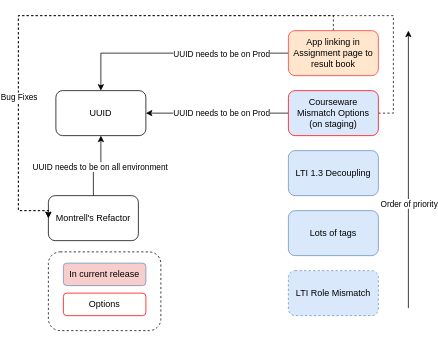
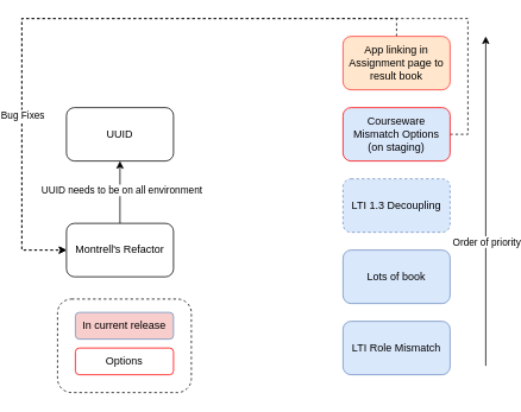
  <mxCell id="0" />
  <mxCell id="1" parent="0" />
  <mxCell id="2" value="" style="rounded=1;whiteSpace=wrap;html=1;strokeColor=#000000;dashed=1;" vertex="1" parent="1"><mxGeometry x="60" y="335" width="150" height="105" as="geometry" /></mxCell>
  <mxCell id="3" value="UUID" style="rounded=1;whiteSpace=wrap;html=1;" vertex="1" parent="1"><mxGeometry x="70" y="120" width="120" height="60" as="geometry" /></mxCell>
  <mxCell id="4" value="" style="edgeStyle=orthogonalEdgeStyle;rounded=0;orthogonalLoop=1;jettySize=auto;html=1;" edge="1" parent="1" source="6" target="3"><mxGeometry relative="1" as="geometry" /></mxCell>
  <mxCell id="5" value="UUID needs to be on all environment" style="edgeLabel;html=1;align=center;verticalAlign=middle;resizable=0;points=[];" vertex="1" connectable="0" parent="4"><mxGeometry x="0.074" y="-1" relative="1" as="geometry"><mxPoint as="offset" /></mxGeometry></mxCell>
- <mxCell id="6" value="Montrell's Refactor" style="rounded=1;whiteSpace=wrap;html=1;" vertex="1" parent="1"><mxGeometry x="60" y="260" width="120" height="60" as="geometry" /></mxCell>
- <mxCell id="7" style="edgeStyle=orthogonalEdgeStyle;rounded=0;orthogonalLoop=1;jettySize=auto;html=1;exitX=0;exitY=0.5;exitDx=0;exitDy=0;entryX=1;entryY=0.5;entryDx=0;entryDy=0;" edge="1" parent="1" source="10" target="3"><mxGeometry relative="1" as="geometry" /></mxCell>
- <mxCell id="8" value="UUID needs to be on Prod" style="edgeLabel;html=1;align=center;verticalAlign=middle;resizable=0;points=[];" vertex="1" connectable="0" parent="7"><mxGeometry x="0.081" y="-1" relative="1" as="geometry"><mxPoint x="13" as="offset" /></mxGeometry></mxCell>
+ <mxCell id="6" value="Montrell's Refactor" style="rounded=1;whiteSpace=wrap;html=1;" vertex="1" parent="1"><mxGeometry x="70" y="250" width="120" height="60" as="geometry" /></mxCell>
  <mxCell id="9" style="edgeStyle=orthogonalEdgeStyle;rounded=0;orthogonalLoop=1;jettySize=auto;html=1;exitX=1;exitY=0.5;exitDx=0;exitDy=0;entryX=0;entryY=0.5;entryDx=0;entryDy=0;dashed=1;" edge="1" parent="1" source="10" target="6"><mxGeometry relative="1" as="geometry"><Array as="points"><mxPoint x="520" y="150" /><mxPoint x="520" y="20" /><mxPoint x="20" y="20" /><mxPoint x="20" y="280" /></Array></mxGeometry></mxCell>
  <mxCell id="10" value="Courseware Mismatch Options&lt;br&gt;(on staging)" style="rounded=1;whiteSpace=wrap;html=1;fillColor=#dae8fc;strokeColor=#FF0000;" vertex="1" parent="1"><mxGeometry x="380" y="120" width="120" height="60" as="geometry" /></mxCell>
  <mxCell id="11" value="In current release" style="rounded=1;whiteSpace=wrap;html=1;fillColor=#f8cecc;strokeColor=#6c8ebf;" vertex="1" parent="1"><mxGeometry x="80" y="350" width="110" height="30" as="geometry" /></mxCell>
- <mxCell id="12" style="edgeStyle=orthogonalEdgeStyle;rounded=0;orthogonalLoop=1;jettySize=auto;html=1;exitX=0;exitY=0.5;exitDx=0;exitDy=0;entryX=0.5;entryY=0;entryDx=0;entryDy=0;" edge="1" parent="1" source="16" target="3"><mxGeometry relative="1" as="geometry" /></mxCell>
- <mxCell id="13" value="UUID needs to be on Prod" style="edgeLabel;html=1;align=center;verticalAlign=middle;resizable=0;points=[];" vertex="1" connectable="0" parent="12"><mxGeometry x="-0.17" y="-1" relative="1" as="geometry"><mxPoint x="35" y="1" as="offset" /></mxGeometry></mxCell>
  <mxCell id="14" style="edgeStyle=orthogonalEdgeStyle;rounded=0;orthogonalLoop=1;jettySize=auto;html=1;exitX=0.5;exitY=0;exitDx=0;exitDy=0;entryX=0;entryY=0.5;entryDx=0;entryDy=0;dashed=1;" edge="1" parent="1" source="16" target="6"><mxGeometry relative="1" as="geometry"><Array as="points"><mxPoint x="440" y="20" /><mxPoint x="20" y="20" /><mxPoint x="20" y="280" /></Array></mxGeometry></mxCell>
  <mxCell id="15" value="Bug Fixes" style="edgeLabel;html=1;align=center;verticalAlign=middle;resizable=0;points=[];" vertex="1" connectable="0" parent="14"><mxGeometry x="0.46" relative="1" as="geometry"><mxPoint as="offset" /></mxGeometry></mxCell>
  <mxCell id="16" value="App linking in Assignment page to result book" style="rounded=1;whiteSpace=wrap;html=1;fillColor=#ffe6cc;strokeColor=#FF3333;" vertex="1" parent="1"><mxGeometry x="380" y="40" width="120" height="60" as="geometry" /></mxCell>
- <mxCell id="17" value="LTI 1.3 Decoupling" style="rounded=1;whiteSpace=wrap;html=1;fillColor=#dae8fc;strokeColor=#6c8ebf;" vertex="1" parent="1"><mxGeometry x="380" y="200" width="120" height="60" as="geometry" /></mxCell>
- <mxCell id="18" value="LTI Role Mismatch" style="rounded=1;whiteSpace=wrap;html=1;fillColor=#dae8fc;strokeColor=#6c8ebf;dashed=1;" vertex="1" parent="1"><mxGeometry x="380" y="360" width="120" height="60" as="geometry" /></mxCell>
+ <mxCell id="17" value="LTI 1.3 Decoupling" style="rounded=1;whiteSpace=wrap;html=1;fillColor=#dae8fc;strokeColor=#6c8ebf;dashed=1;" vertex="1" parent="1"><mxGeometry x="380" y="200" width="120" height="60" as="geometry" /></mxCell>
+ <mxCell id="18" value="LTI Role Mismatch" style="rounded=1;whiteSpace=wrap;html=1;fillColor=#dae8fc;strokeColor=#6c8ebf;" vertex="1" parent="1"><mxGeometry x="380" y="360" width="120" height="60" as="geometry" /></mxCell>
  <mxCell id="19" value="Options" style="rounded=1;whiteSpace=wrap;html=1;strokeColor=#FF0000;" vertex="1" parent="1"><mxGeometry x="80" y="390" width="110" height="30" as="geometry" /></mxCell>
- <mxCell id="20" value="Lots of tags" style="rounded=1;whiteSpace=wrap;html=1;fillColor=#dae8fc;strokeColor=#6c8ebf;" vertex="1" parent="1"><mxGeometry x="380" y="280" width="120" height="60" as="geometry" /></mxCell>
+ <mxCell id="20" value="Lots of book" style="rounded=1;whiteSpace=wrap;html=1;fillColor=#dae8fc;strokeColor=#6c8ebf;" vertex="1" parent="1"><mxGeometry x="380" y="280" width="120" height="60" as="geometry" /></mxCell>
  <mxCell id="21" value="" style="endArrow=classic;html=1;rounded=0;" edge="1" parent="1"><mxGeometry width="50" height="50" relative="1" as="geometry"><mxPoint x="540" y="410" as="sourcePoint" /><mxPoint x="540" y="40" as="targetPoint" /></mxGeometry></mxCell>
  <mxCell id="22" value="Order of priority" style="edgeLabel;html=1;align=center;verticalAlign=middle;resizable=0;points=[];" vertex="1" connectable="0" parent="21"><mxGeometry x="-0.184" y="3" relative="1" as="geometry"><mxPoint x="3" y="11" as="offset" /></mxGeometry></mxCell>
